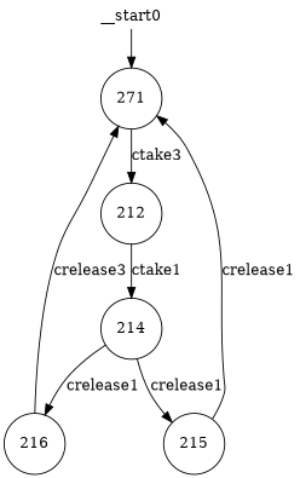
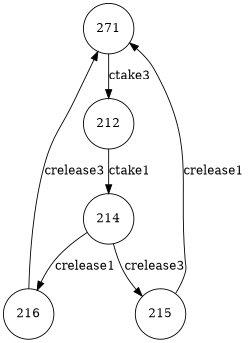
  digraph {
    fontname="DejaVu Serif"
    node [fontname="DejaVu Serif" shape=circle]
    edge [fontname="DejaVu Serif" modality=MUST style="strict"]
    n1 [label=271]
    n2 [label=212]
    n3 [label=214]
    n4 [label=216]
    n5 [label=215]
-   __start0 [height=0 shape=none width=0]
    n1 -> n2 [label=ctake3]
    n2 -> n3 [label=ctake1]
    n3 -> n4 [label=crelease1]
-   n3 -> n5 [label=crelease1]
+   n3 -> n5 [label=crelease3]
    n4 -> n1 [label=crelease3]
    n5 -> n1 [label=crelease1]
-   __start0 -> n1 [modality="" style=""]
  }
